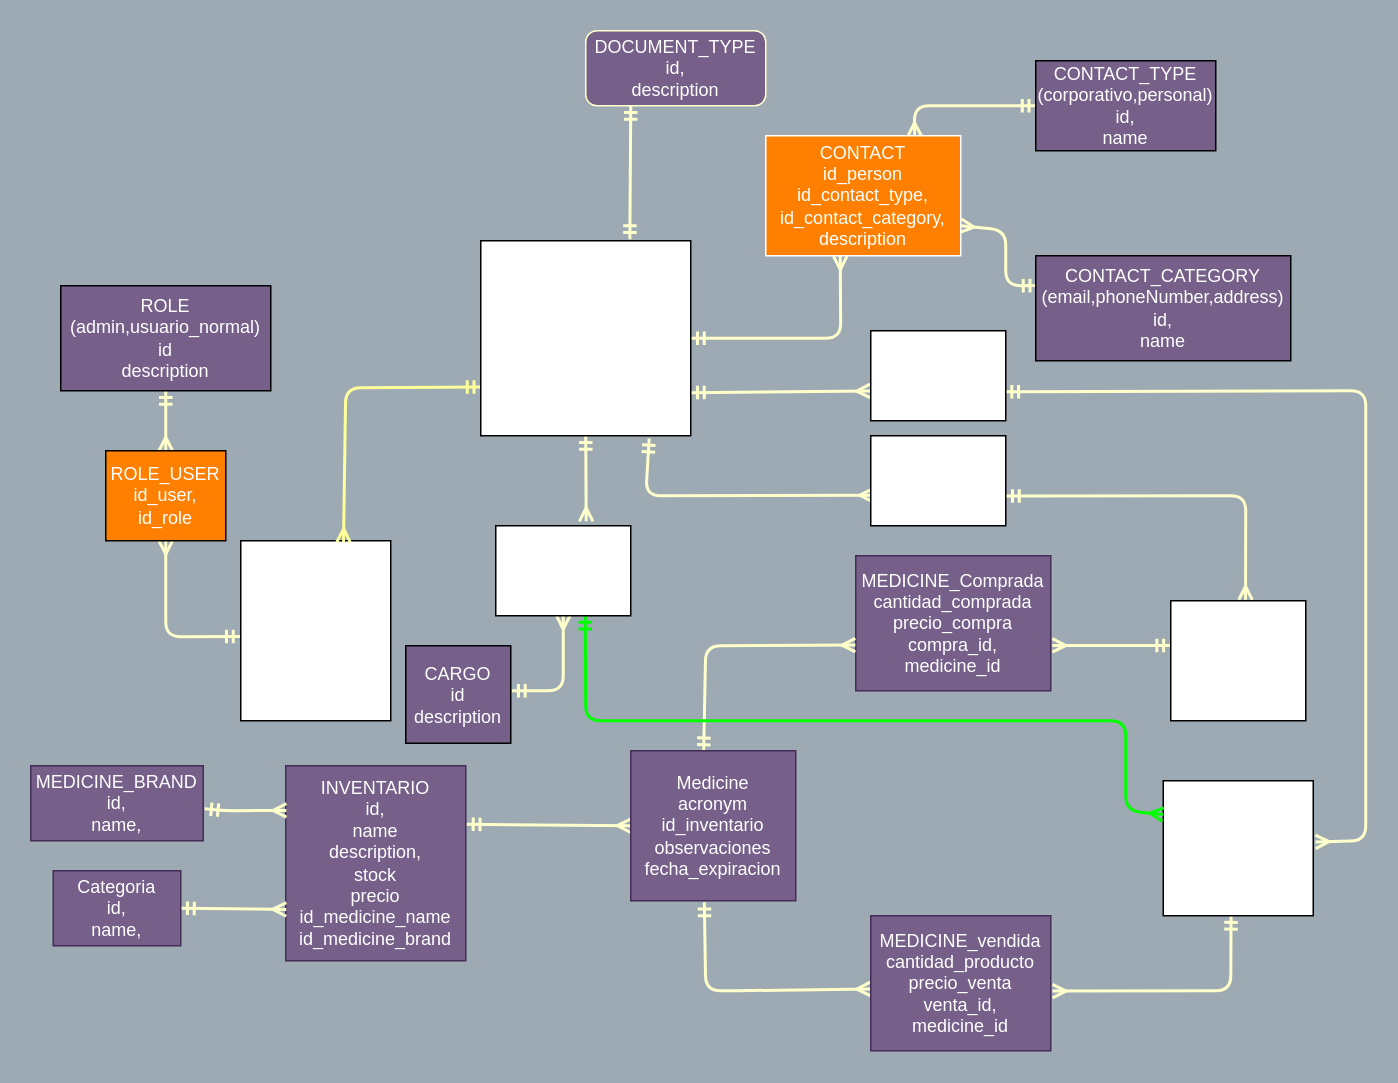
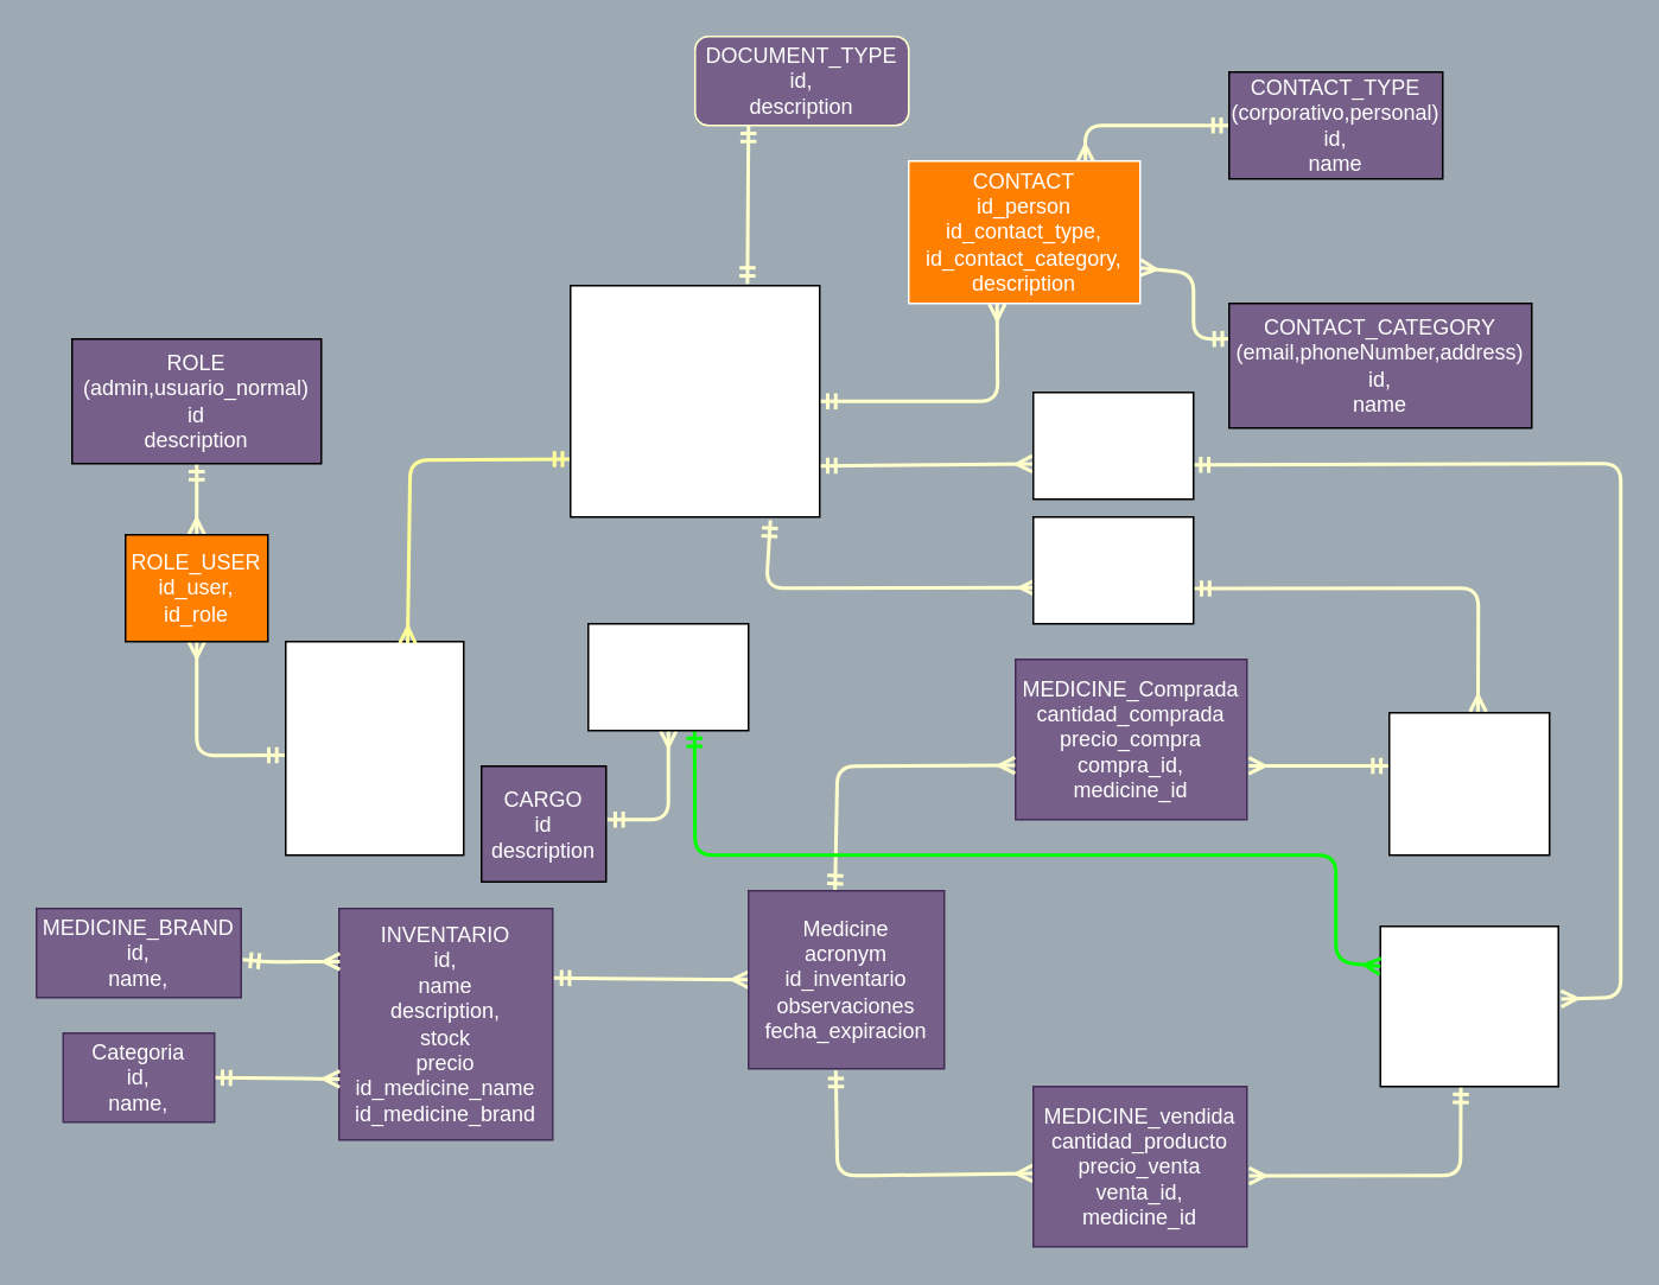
  <mxCell id="0" />
  <mxCell id="1" parent="0" />
  <mxCell id="2" style="edgeStyle=none;html=1;exitX=0.446;exitY=1.01;exitDx=0;exitDy=0;entryX=-0.003;entryY=0.542;entryDx=0;entryDy=0;strokeColor=#FFFFCC;strokeWidth=2;startArrow=ERmandOne;startFill=0;endArrow=ERmany;endFill=0;entryPerimeter=0;exitPerimeter=0;" edge="1" parent="1" source="36" target="33"><mxGeometry relative="1" as="geometry"><Array as="points"><mxPoint x="470" y="660" /><mxPoint x="490" y="660" /></Array></mxGeometry></mxCell>
  <mxCell id="3" style="edgeStyle=none;html=1;exitX=1.004;exitY=0.3;exitDx=0;exitDy=0;entryX=0;entryY=0.5;entryDx=0;entryDy=0;strokeColor=#FFFFCC;strokeWidth=2;startArrow=ERmandOne;startFill=0;endArrow=ERmany;endFill=0;exitPerimeter=0;" edge="1" parent="1" source="4" target="36"><mxGeometry relative="1" as="geometry" /></mxCell>
  <mxCell id="4" value="INVENTARIO&lt;br&gt;id,&lt;br&gt;name&lt;br&gt;description,&lt;br&gt;stock&lt;br&gt;precio&lt;br&gt;id_medicine_name&lt;br&gt;id_medicine_brand" style="whiteSpace=wrap;html=1;fontColor=#ffffff;fillColor=#76608a;strokeColor=#432D57;" parent="1" vertex="1"><mxGeometry x="190" y="510" width="120" height="130" as="geometry" /></mxCell>
  <mxCell id="5" style="edgeStyle=none;html=1;exitX=0.5;exitY=1;exitDx=0;exitDy=0;entryX=0.5;entryY=0;entryDx=0;entryDy=0;fontColor=#FFFFFF;endArrow=ERmany;endFill=0;startArrow=ERmandOne;startFill=0;strokeColor=#FFFFCC;strokeWidth=2;" parent="1" source="6" target="9" edge="1"><mxGeometry relative="1" as="geometry"><Array as="points" /></mxGeometry></mxCell>
  <mxCell id="6" value="ROLE&lt;br&gt;(admin,usuario_normal)&lt;br&gt;id&lt;br&gt;description" style="whiteSpace=wrap;html=1;fontColor=#FFFFFF;fillColor=#76608A;" parent="1" vertex="1"><mxGeometry x="40" y="190" width="140" height="70" as="geometry" /></mxCell>
  <mxCell id="7" style="edgeStyle=none;html=1;exitX=-0.005;exitY=0.532;exitDx=0;exitDy=0;entryX=0.5;entryY=1;entryDx=0;entryDy=0;strokeColor=#FFFFCC;strokeWidth=2;fontColor=#FFFFFF;startArrow=ERmandOne;startFill=0;endArrow=ERmany;endFill=0;exitPerimeter=0;" parent="1" source="8" target="9" edge="1"><mxGeometry relative="1" as="geometry"><Array as="points"><mxPoint x="110" y="424" /></Array></mxGeometry></mxCell>
  <mxCell id="8" value="USER&lt;br&gt;id,&lt;br&gt;id_person&lt;br&gt;username,&lt;br&gt;password,&lt;br&gt;email,&lt;br&gt;Access_token,&lt;br&gt;refresh_token" style="whiteSpace=wrap;html=1;fontColor=#FFFFFF;" parent="1" vertex="1"><mxGeometry x="160" y="360" width="100" height="120" as="geometry" /></mxCell>
  <mxCell id="9" value="ROLE_USER&lt;br&gt;id_user,&lt;br&gt;id_role" style="whiteSpace=wrap;html=1;fontColor=#FFFFFF;fillColor=#FF8000;" parent="1" vertex="1"><mxGeometry x="70" y="300" width="80" height="60" as="geometry" /></mxCell>
  <mxCell id="10" style="edgeStyle=none;html=1;exitX=1;exitY=0.5;exitDx=0;exitDy=0;strokeColor=#FFFFCC;strokeWidth=2;fontColor=#FFFFFF;startArrow=ERmandOne;startFill=0;endArrow=ERmany;endFill=0;entryX=0.382;entryY=1.003;entryDx=0;entryDy=0;entryPerimeter=0;" parent="1" source="17" target="24" edge="1"><mxGeometry relative="1" as="geometry"><Array as="points"><mxPoint x="560" y="225" /></Array></mxGeometry></mxCell>
  <mxCell id="11" style="edgeStyle=none;html=1;exitX=1;exitY=0.669;exitDx=0;exitDy=0;entryX=0.554;entryY=-0.008;entryDx=0;entryDy=0;strokeColor=#FFFFCC;strokeWidth=2;startArrow=ERmandOne;startFill=0;endArrow=ERmany;endFill=0;exitPerimeter=0;entryPerimeter=0;" edge="1" parent="1" source="39" target="28"><mxGeometry relative="1" as="geometry"><Array as="points"><mxPoint x="830" y="330" /></Array></mxGeometry></mxCell>
  <mxCell id="12" style="edgeStyle=none;html=1;exitX=0.802;exitY=1.014;exitDx=0;exitDy=0;entryX=0.018;entryY=0.661;entryDx=0;entryDy=0;entryPerimeter=0;strokeColor=#FFFFCC;strokeWidth=2;startArrow=ERmandOne;startFill=0;endArrow=ERmany;endFill=0;exitPerimeter=0;" edge="1" parent="1" source="17" target="39"><mxGeometry relative="1" as="geometry"><Array as="points"><mxPoint x="430" y="330" /></Array></mxGeometry></mxCell>
- <mxCell id="13" style="edgeStyle=none;html=1;exitX=0.5;exitY=1;exitDx=0;exitDy=0;entryX=0.67;entryY=-0.049;entryDx=0;entryDy=0;entryPerimeter=0;strokeColor=#FFFFCC;strokeWidth=2;startArrow=ERmandOne;startFill=0;endArrow=ERmany;endFill=0;" edge="1" parent="1" source="17" target="41"><mxGeometry relative="1" as="geometry" /></mxCell>
  <mxCell id="14" style="edgeStyle=none;html=1;exitX=0;exitY=0.75;exitDx=0;exitDy=0;entryX=0.685;entryY=0.008;entryDx=0;entryDy=0;strokeColor=#FFFF99;strokeWidth=2;startArrow=ERmandOne;startFill=0;endArrow=ERmany;endFill=0;entryPerimeter=0;" edge="1" parent="1" source="17" target="8"><mxGeometry relative="1" as="geometry"><Array as="points"><mxPoint x="230" y="258" /></Array></mxGeometry></mxCell>
  <mxCell id="15" style="edgeStyle=none;html=1;exitX=0.995;exitY=0.679;exitDx=0;exitDy=0;entryX=1.015;entryY=0.453;entryDx=0;entryDy=0;entryPerimeter=0;strokeColor=#FFFFCC;strokeWidth=2;startArrow=ERmandOne;startFill=0;endArrow=ERmany;endFill=0;exitPerimeter=0;" edge="1" parent="1" source="42" target="30"><mxGeometry relative="1" as="geometry"><Array as="points"><mxPoint x="910" y="260" /><mxPoint x="910" y="560" /></Array></mxGeometry></mxCell>
  <mxCell id="16" style="edgeStyle=none;html=1;exitX=1;exitY=0.779;exitDx=0;exitDy=0;strokeColor=#FFFFCC;strokeWidth=2;startArrow=ERmandOne;startFill=0;endArrow=ERmany;endFill=0;entryX=-0.005;entryY=0.669;entryDx=0;entryDy=0;entryPerimeter=0;exitPerimeter=0;" edge="1" parent="1" source="17" target="42"><mxGeometry relative="1" as="geometry" /></mxCell>
  <mxCell id="17" value="PERSON&lt;br&gt;id,&lt;br&gt;name&lt;br&gt;email_number,&lt;br&gt;id_document_type" style="whiteSpace=wrap;html=1;fontColor=#FFFFFF;" parent="1" vertex="1"><mxGeometry x="320" y="160" width="140" height="130" as="geometry" /></mxCell>
  <mxCell id="18" style="edgeStyle=none;html=1;exitX=0.25;exitY=1;exitDx=0;exitDy=0;entryX=0.71;entryY=-0.008;entryDx=0;entryDy=0;strokeColor=#FFFFCC;strokeWidth=2;fontColor=#FFFFFF;startArrow=ERmandOne;startFill=0;endArrow=ERmandOne;endFill=0;entryPerimeter=0;" parent="1" source="19" target="17" edge="1"><mxGeometry relative="1" as="geometry" /></mxCell>
  <mxCell id="19" value="DOCUMENT_TYPE&lt;br&gt;id,&lt;br&gt;description" style="whiteSpace=wrap;html=1;fontColor=#FFFFFF;strokeColor=#FFFFCC;fillColor=#76608A;rounded=1;" parent="1" vertex="1"><mxGeometry x="390" y="20" width="120" height="50" as="geometry" /></mxCell>
  <mxCell id="20" style="edgeStyle=none;html=1;exitX=0;exitY=0.5;exitDx=0;exitDy=0;entryX=0.764;entryY=0.003;entryDx=0;entryDy=0;strokeColor=#FFFFCC;strokeWidth=2;fontColor=#FFFFFF;startArrow=ERmandOne;startFill=0;endArrow=ERmany;endFill=0;entryPerimeter=0;" parent="1" source="21" target="24" edge="1"><mxGeometry relative="1" as="geometry"><Array as="points"><mxPoint x="609" y="70" /></Array></mxGeometry></mxCell>
  <mxCell id="21" value="CONTACT_TYPE&lt;br&gt;(corporativo,personal)&lt;br&gt;id,&lt;br&gt;name" style="whiteSpace=wrap;html=1;fontColor=#FFFFFF;fillColor=#76608A;" parent="1" vertex="1"><mxGeometry x="690" y="40" width="120" height="60" as="geometry" /></mxCell>
  <mxCell id="22" style="edgeStyle=none;html=1;exitX=0.004;exitY=0.284;exitDx=0;exitDy=0;entryX=1;entryY=0.75;entryDx=0;entryDy=0;strokeColor=#FFFFCC;strokeWidth=2;fontColor=#FFFFFF;startArrow=ERmandOne;startFill=0;endArrow=ERmany;endFill=0;exitPerimeter=0;" parent="1" source="23" target="24" edge="1"><mxGeometry relative="1" as="geometry"><Array as="points"><mxPoint x="670" y="190" /><mxPoint x="670" y="153" /></Array></mxGeometry></mxCell>
  <mxCell id="23" value="CONTACT_CATEGORY&lt;br&gt;(email,phoneNumber,address)&lt;br&gt;id,&lt;br&gt;name" style="whiteSpace=wrap;html=1;fontColor=#FFFFFF;fillColor=#76608A;" parent="1" vertex="1"><mxGeometry x="690" y="170" width="170" height="70" as="geometry" /></mxCell>
  <mxCell id="24" value="CONTACT&lt;br&gt;id_person&lt;br&gt;id_contact_type,&lt;br&gt;id_contact_category,&lt;br&gt;description" style="whiteSpace=wrap;html=1;fontColor=#FFFFFF;strokeColor=#FFFFFF;fillColor=#FF8000;" parent="1" vertex="1"><mxGeometry x="510" y="90" width="130" height="80" as="geometry" /></mxCell>
  <mxCell id="25" style="edgeStyle=none;html=1;strokeColor=#FFFFCC;strokeWidth=2;startArrow=ERmandOne;startFill=0;endArrow=ERmany;endFill=0;entryX=1.008;entryY=0.664;entryDx=0;entryDy=0;exitX=-0.003;exitY=0.372;exitDx=0;exitDy=0;exitPerimeter=0;entryPerimeter=0;" parent="1" source="28" target="31" edge="1"><mxGeometry relative="1" as="geometry"><mxPoint x="430.42" y="678.29" as="targetPoint" /><mxPoint x="455" y="686.743" as="sourcePoint" /><Array as="points" /></mxGeometry></mxCell>
  <mxCell id="26" style="edgeStyle=none;html=1;entryX=0.004;entryY=0.229;entryDx=0;entryDy=0;strokeColor=#FFFFCC;strokeWidth=2;startArrow=ERmandOne;startFill=0;endArrow=ERmany;endFill=0;exitX=1.008;exitY=0.573;exitDx=0;exitDy=0;exitPerimeter=0;entryPerimeter=0;" parent="1" source="27" target="4" edge="1"><mxGeometry relative="1" as="geometry"><mxPoint x="155.14" y="540.67" as="sourcePoint" /><Array as="points"><mxPoint x="150" y="540" /></Array></mxGeometry></mxCell>
  <mxCell id="27" value="MEDICINE_BRAND&lt;br&gt;id,&lt;br&gt;name," style="whiteSpace=wrap;html=1;fontColor=#ffffff;fillColor=#76608a;strokeColor=#432D57;" parent="1" vertex="1"><mxGeometry x="20" y="510" width="115" height="50" as="geometry" /></mxCell>
  <mxCell id="28" value="Compras&lt;br&gt;id,&lt;br&gt;fecha_compra&lt;br&gt;id_proveedor&lt;br&gt;" style="whiteSpace=wrap;html=1;fontColor=#FFFFFF;" parent="1" vertex="1"><mxGeometry x="780" y="400" width="90" height="80" as="geometry" /></mxCell>
  <mxCell id="29" style="edgeStyle=none;html=1;exitX=0.452;exitY=0.999;exitDx=0;exitDy=0;strokeColor=#FFFFCC;strokeWidth=2;startArrow=ERmandOne;startFill=0;endArrow=ERmany;endFill=0;entryX=1.01;entryY=0.558;entryDx=0;entryDy=0;entryPerimeter=0;exitPerimeter=0;" edge="1" parent="1" source="30" target="33"><mxGeometry relative="1" as="geometry"><Array as="points"><mxPoint x="820" y="660" /></Array></mxGeometry></mxCell>
  <mxCell id="30" value="Ventas&lt;br&gt;id,&lt;br&gt;fecha_venta&lt;br&gt;id_empleado&lt;br&gt;id_cliente" style="whiteSpace=wrap;html=1;fontColor=#FFFFFF;" parent="1" vertex="1"><mxGeometry x="775" y="520" width="100" height="90" as="geometry" /></mxCell>
  <mxCell id="31" value="MEDICINE_Comprada&lt;br&gt;cantidad_comprada&lt;br&gt;precio_compra&lt;br&gt;compra_id,&lt;br&gt;medicine_id" style="whiteSpace=wrap;html=1;strokeColor=#432D57;fillColor=#76608a;fontColor=#ffffff;" vertex="1" parent="1"><mxGeometry x="570" y="370" width="130" height="90" as="geometry" /></mxCell>
  <mxCell id="32" style="edgeStyle=none;html=1;strokeColor=#FFFFCC;strokeWidth=2;startArrow=ERmandOne;startFill=0;endArrow=ERmany;endFill=0;entryX=-0.002;entryY=0.662;entryDx=0;entryDy=0;entryPerimeter=0;exitX=0.442;exitY=0.005;exitDx=0;exitDy=0;exitPerimeter=0;" edge="1" parent="1" source="36" target="31"><mxGeometry relative="1" as="geometry"><mxPoint x="360" y="472.5" as="targetPoint" /><mxPoint x="380" y="510" as="sourcePoint" /><Array as="points"><mxPoint x="470" y="430" /></Array></mxGeometry></mxCell>
  <mxCell id="33" value="MEDICINE_vendida&lt;br&gt;cantidad_producto&lt;br&gt;precio_venta&lt;br&gt;venta_id,&lt;br&gt;medicine_id" style="whiteSpace=wrap;html=1;fontColor=#ffffff;fillColor=#76608a;strokeColor=#432D57;" vertex="1" parent="1"><mxGeometry x="580" y="610" width="120" height="90" as="geometry" /></mxCell>
  <mxCell id="34" style="edgeStyle=none;html=1;exitX=1;exitY=0.5;exitDx=0;exitDy=0;strokeColor=#FFFFCC;strokeWidth=2;startArrow=ERmandOne;startFill=0;endArrow=ERmany;endFill=0;entryX=0.003;entryY=0.737;entryDx=0;entryDy=0;entryPerimeter=0;" edge="1" parent="1" source="35" target="4"><mxGeometry relative="1" as="geometry"><mxPoint x="215" y="600" as="targetPoint" /></mxGeometry></mxCell>
  <mxCell id="35" value="Categoria&lt;br&gt;id,&lt;br&gt;name," style="whiteSpace=wrap;html=1;fontColor=#ffffff;fillColor=#76608a;strokeColor=#432D57;" vertex="1" parent="1"><mxGeometry x="35" y="580" width="85" height="50" as="geometry" /></mxCell>
  <mxCell id="36" value="Medicine&lt;br&gt;acronym&lt;br&gt;id_inventario&lt;br&gt;observaciones&lt;br&gt;fecha_expiracion" style="whiteSpace=wrap;html=1;fontColor=#ffffff;fillColor=#76608a;strokeColor=#432D57;" vertex="1" parent="1"><mxGeometry x="420" y="500" width="110" height="100" as="geometry" /></mxCell>
  <mxCell id="37" style="edgeStyle=none;html=1;exitX=1.009;exitY=0.461;exitDx=0;exitDy=0;entryX=0.5;entryY=1;entryDx=0;entryDy=0;strokeColor=#FFFFCC;strokeWidth=2;startArrow=ERmandOne;startFill=0;endArrow=ERmany;endFill=0;exitPerimeter=0;" edge="1" parent="1" source="38" target="41"><mxGeometry relative="1" as="geometry"><Array as="points"><mxPoint x="375" y="460" /></Array></mxGeometry></mxCell>
  <mxCell id="38" value="CARGO&lt;br&gt;id&lt;br&gt;description" style="whiteSpace=wrap;html=1;fontColor=#FFFFFF;fillColor=#76608A;" vertex="1" parent="1"><mxGeometry x="270" y="430" width="70" height="65" as="geometry" /></mxCell>
  <mxCell id="39" value="Proveeder&lt;br&gt;id&lt;br&gt;id_person" style="whiteSpace=wrap;html=1;fontColor=#FFFFFF;" vertex="1" parent="1"><mxGeometry x="580" y="290" width="90" height="60" as="geometry" /></mxCell>
  <mxCell id="40" style="edgeStyle=none;html=1;exitX=0.663;exitY=0.998;exitDx=0;exitDy=0;entryX=0;entryY=0.25;entryDx=0;entryDy=0;strokeColor=#00FF00;strokeWidth=2;startArrow=ERmandOne;startFill=0;endArrow=ERmany;endFill=0;fillColor=#60a917;exitPerimeter=0;" edge="1" parent="1" source="41" target="30"><mxGeometry relative="1" as="geometry"><Array as="points"><mxPoint x="390" y="480" /><mxPoint x="510" y="480" /><mxPoint x="630" y="480" /><mxPoint x="750" y="480" /><mxPoint x="750" y="500" /><mxPoint x="750" y="540" /></Array></mxGeometry></mxCell>
  <mxCell id="41" value="Empleado&lt;br&gt;codigo&lt;br&gt;id_person&lt;br&gt;id_cargo" style="whiteSpace=wrap;html=1;fontColor=#FFFFFF;" vertex="1" parent="1"><mxGeometry x="330" y="350" width="90" height="60" as="geometry" /></mxCell>
  <mxCell id="42" value="Cliente&lt;br&gt;id&lt;br&gt;id_person" style="whiteSpace=wrap;html=1;fontColor=#FFFFFF;" vertex="1" parent="1"><mxGeometry x="580" y="220" width="90" height="60" as="geometry" /></mxCell>
